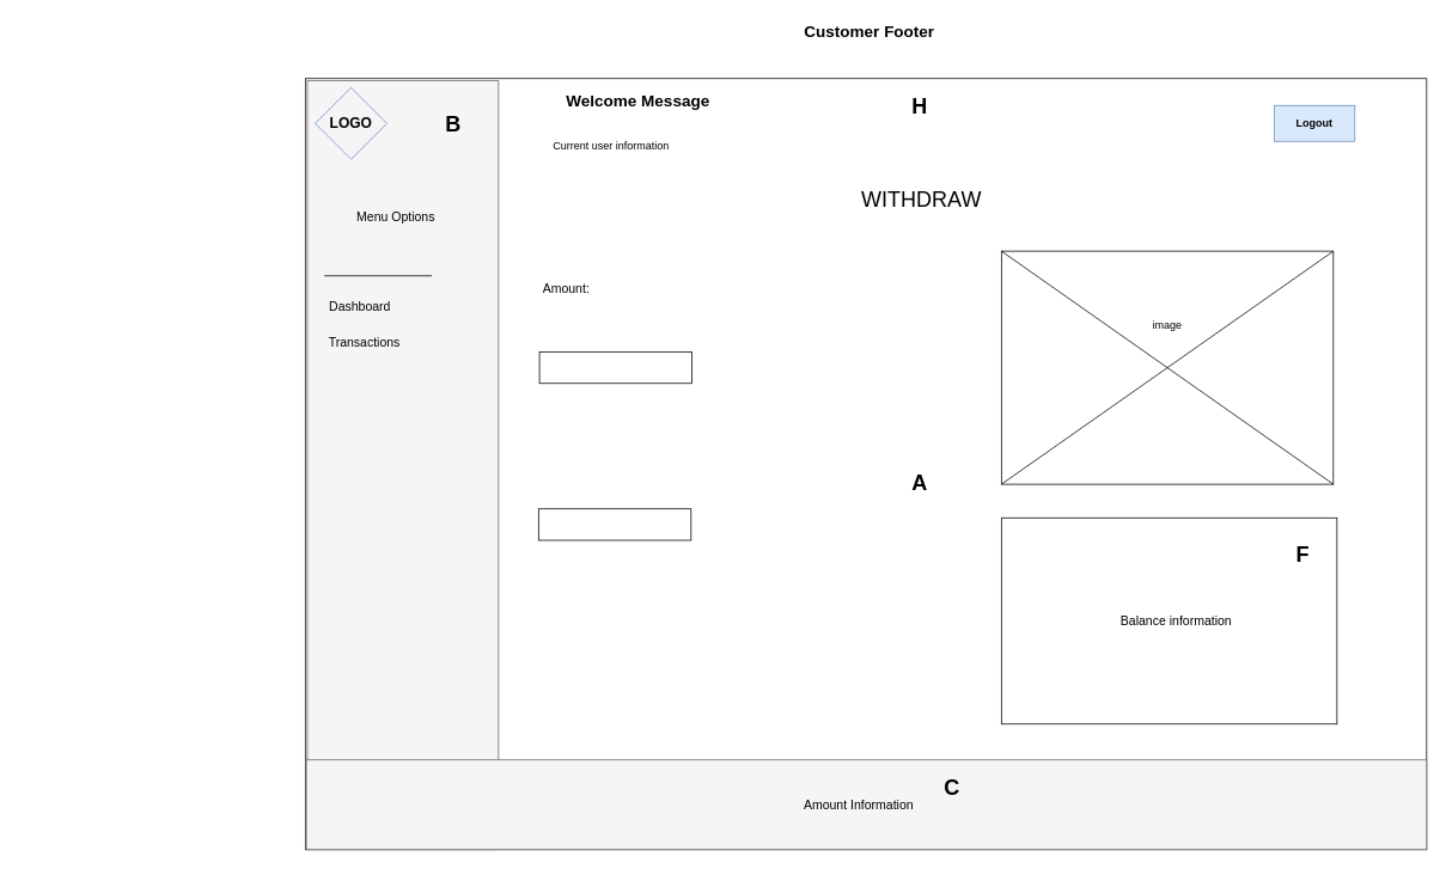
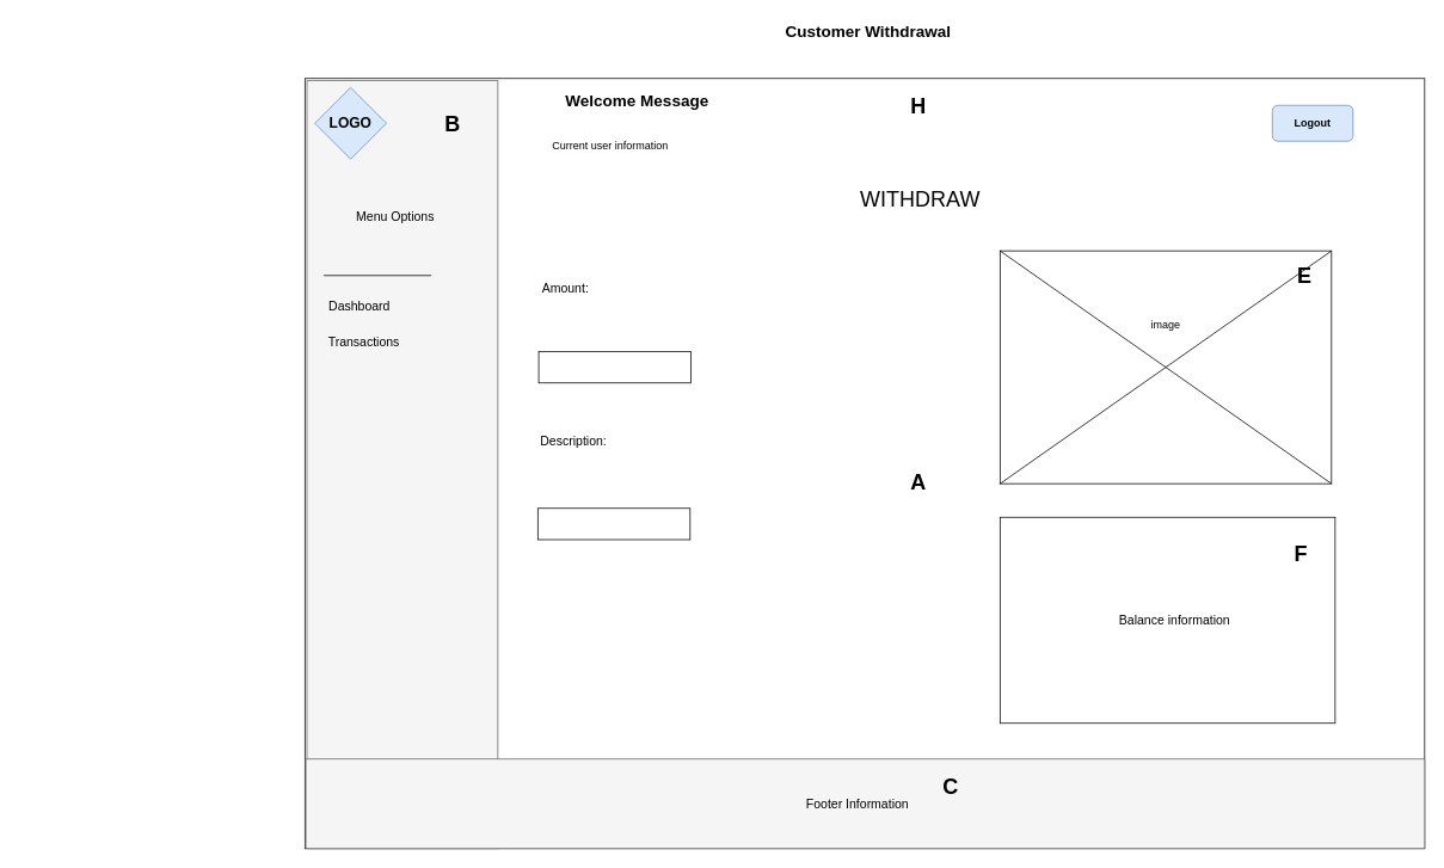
  <mxCell id="0" />
  <mxCell id="1" parent="0" />
- <mxCell id="2" value="&lt;font style=&quot;font-size: 18px;&quot;&gt;&lt;b&gt;Customer Footer&lt;/b&gt;&lt;/font&gt;" style="text;html=1;align=center;verticalAlign=middle;whiteSpace=wrap;rounded=0;" parent="1" vertex="1"><mxGeometry x="853.93" y="20" width="230" height="30" as="geometry" /></mxCell>
+ <mxCell id="2" value="&lt;font style=&quot;font-size: 18px;&quot;&gt;&lt;b&gt;Customer Withdrawal&lt;/b&gt;&lt;/font&gt;" style="text;html=1;align=center;verticalAlign=middle;whiteSpace=wrap;rounded=0;" parent="1" vertex="1"><mxGeometry x="853.93" y="20" width="230" height="30" as="geometry" /></mxCell>
  <mxCell id="3" value="" style="rounded=0;whiteSpace=wrap;html=1;" parent="1" vertex="1"><mxGeometry x="339.93" y="87" width="1250" height="860" as="geometry" /></mxCell>
  <mxCell id="4" value="" style="rounded=0;whiteSpace=wrap;html=1;fillColor=#f5f5f5;fontColor=#333333;strokeColor=#666666;rotation=-270;" parent="1" vertex="1"><mxGeometry x="20" y="411.69" width="857.5" height="213.13" as="geometry" /></mxCell>
- <mxCell id="5" value="&lt;font size=&quot;3&quot;&gt;&lt;b&gt;LOGO&lt;/b&gt;&lt;/font&gt;" style="rhombus;whiteSpace=wrap;html=1;fillColor=#f5f5f5;strokeColor=#6c8ebf;" parent="1" vertex="1"><mxGeometry x="350.93" y="97" width="80" height="80" as="geometry" /></mxCell>
- <mxCell id="6" value="&lt;b&gt;Logout&lt;/b&gt;" style="rounded=0;whiteSpace=wrap;html=1;fillColor=#dae8fc;strokeColor=#6c8ebf;" parent="1" vertex="1"><mxGeometry x="1419.93" y="117" width="90" height="40" as="geometry" /></mxCell>
+ <mxCell id="5" value="&lt;font size=&quot;3&quot;&gt;&lt;b&gt;LOGO&lt;/b&gt;&lt;/font&gt;" style="rhombus;whiteSpace=wrap;html=1;fillColor=#dae8fc;strokeColor=#6c8ebf;" parent="1" vertex="1"><mxGeometry x="350.93" y="97" width="80" height="80" as="geometry" /></mxCell>
+ <mxCell id="6" value="&lt;b&gt;Logout&lt;/b&gt;" style="whiteSpace=wrap;html=1;fillColor=#dae8fc;strokeColor=#6c8ebf;rounded=1;" parent="1" vertex="1"><mxGeometry x="1419.93" y="117" width="90" height="40" as="geometry" /></mxCell>
  <mxCell id="7" value="" style="rounded=0;whiteSpace=wrap;html=1;fillColor=#f5f5f5;fontColor=#f5f5f5;strokeColor=#666666;" parent="1" vertex="1"><mxGeometry x="340.93" y="847" width="1249" height="100" as="geometry" /></mxCell>
- <mxCell id="8" value="&lt;font style=&quot;font-size: 14px;&quot;&gt;Amount Information&lt;/font&gt;" style="text;html=1;align=center;verticalAlign=middle;whiteSpace=wrap;rounded=0;" parent="1" vertex="1"><mxGeometry x="893.93" y="882" width="126" height="30" as="geometry" /></mxCell>
+ <mxCell id="8" value="&lt;font style=&quot;font-size: 14px;&quot;&gt;Footer Information&lt;/font&gt;" style="text;html=1;align=center;verticalAlign=middle;whiteSpace=wrap;rounded=0;" parent="1" vertex="1"><mxGeometry x="893.93" y="882" width="126" height="30" as="geometry" /></mxCell>
  <mxCell id="9" value="&lt;b&gt;&lt;font style=&quot;font-size: 18px;&quot;&gt;Welcome Message&lt;/font&gt;&lt;/b&gt;" style="text;html=1;align=center;verticalAlign=middle;whiteSpace=wrap;rounded=0;" parent="1" vertex="1"><mxGeometry x="595.93" y="97" width="230" height="30" as="geometry" /></mxCell>
  <mxCell id="10" value="Current user information" style="text;html=1;align=center;verticalAlign=middle;whiteSpace=wrap;rounded=0;" parent="1" vertex="1"><mxGeometry x="600.93" y="147" width="160" height="30" as="geometry" /></mxCell>
  <mxCell id="11" value="&lt;font style=&quot;font-size: 14px;&quot;&gt;Menu Options&lt;/font&gt;" style="text;html=1;align=center;verticalAlign=middle;whiteSpace=wrap;rounded=0;" parent="1" vertex="1"><mxGeometry x="385.93" y="227" width="110" height="30" as="geometry" /></mxCell>
  <mxCell id="12" value="&lt;font style=&quot;font-size: 14px;&quot;&gt;Dashboard&lt;/font&gt;" style="text;html=1;align=center;verticalAlign=middle;whiteSpace=wrap;rounded=0;" parent="1" vertex="1"><mxGeometry x="345.93" y="327" width="110" height="30" as="geometry" /></mxCell>
  <mxCell id="13" value="&lt;font style=&quot;font-size: 14px;&quot;&gt;Transactions&lt;/font&gt;" style="text;html=1;align=center;verticalAlign=middle;whiteSpace=wrap;rounded=0;" parent="1" vertex="1"><mxGeometry x="350.93" y="367" width="110" height="30" as="geometry" /></mxCell>
  <mxCell id="14" style="edgeStyle=orthogonalEdgeStyle;rounded=0;orthogonalLoop=1;jettySize=auto;html=1;exitX=0.5;exitY=1;exitDx=0;exitDy=0;" parent="1" edge="1"><mxGeometry relative="1" as="geometry"><mxPoint x="385.93" y="457" as="sourcePoint" /><mxPoint x="385.93" y="457" as="targetPoint" /></mxGeometry></mxCell>
  <mxCell id="15" value="" style="endArrow=none;html=1;rounded=0;" parent="1" edge="1"><mxGeometry width="50" height="50" relative="1" as="geometry"><mxPoint x="480.93" y="307" as="sourcePoint" /><mxPoint x="360.93" y="307" as="targetPoint" /></mxGeometry></mxCell>
  <mxCell id="16" value="&lt;font style=&quot;font-size: 14px;&quot;&gt;Amount:&lt;/font&gt;" style="text;html=1;align=center;verticalAlign=middle;whiteSpace=wrap;rounded=0;" parent="1" vertex="1"><mxGeometry x="600.93" y="307" width="60" height="30" as="geometry" /></mxCell>
  <mxCell id="17" value="" style="rounded=0;whiteSpace=wrap;html=1;" parent="1" vertex="1"><mxGeometry x="600.93" y="392" width="170" height="35" as="geometry" /></mxCell>
+ <mxCell id="18" value="&lt;font style=&quot;font-size: 14px;&quot;&gt;Description:&lt;/font&gt;" style="text;html=1;align=center;verticalAlign=middle;whiteSpace=wrap;rounded=0;" parent="1" vertex="1"><mxGeometry x="609.93" y="477" width="60" height="30" as="geometry" /></mxCell>
  <mxCell id="19" value="" style="rounded=0;whiteSpace=wrap;html=1;" parent="1" vertex="1"><mxGeometry x="599.93" y="567" width="170" height="35" as="geometry" /></mxCell>
  <mxCell id="20" value="&lt;font style=&quot;font-size: 24px;&quot;&gt;WITHDRAW&lt;/font&gt;" style="text;html=1;align=center;verticalAlign=middle;whiteSpace=wrap;rounded=0;" parent="1" vertex="1"><mxGeometry x="996.93" y="207" width="60" height="30" as="geometry" /></mxCell>
  <mxCell id="21" value="" style="rounded=0;whiteSpace=wrap;html=1;" parent="1" vertex="1"><mxGeometry x="1115.93" y="279.5" width="370" height="260" as="geometry" /></mxCell>
  <mxCell id="22" value="" style="endArrow=none;html=1;rounded=0;entryX=1;entryY=0;entryDx=0;entryDy=0;exitX=0;exitY=1;exitDx=0;exitDy=0;" parent="1" source="21" target="21" edge="1"><mxGeometry width="50" height="50" relative="1" as="geometry"><mxPoint x="940.93" y="-533" as="sourcePoint" /><mxPoint x="990.93" y="-583" as="targetPoint" /></mxGeometry></mxCell>
  <mxCell id="23" value="" style="endArrow=none;html=1;rounded=0;entryX=1;entryY=1;entryDx=0;entryDy=0;exitX=0;exitY=0;exitDx=0;exitDy=0;" parent="1" source="21" target="21" edge="1"><mxGeometry width="50" height="50" relative="1" as="geometry"><mxPoint x="940.93" y="-533" as="sourcePoint" /><mxPoint x="990.93" y="-583" as="targetPoint" /></mxGeometry></mxCell>
  <mxCell id="24" value="image" style="text;html=1;align=center;verticalAlign=middle;whiteSpace=wrap;rounded=0;" parent="1" vertex="1"><mxGeometry x="1270.93" y="347" width="60" height="30" as="geometry" /></mxCell>
  <mxCell id="25" value="" style="rounded=0;whiteSpace=wrap;html=1;" parent="1" vertex="1"><mxGeometry x="1115.93" y="577" width="374.07" height="230" as="geometry" /></mxCell>
  <mxCell id="26" value="&lt;span style=&quot;font-size: 14px;&quot;&gt;Balance information&lt;/span&gt;" style="text;html=1;align=center;verticalAlign=middle;whiteSpace=wrap;rounded=0;" parent="1" vertex="1"><mxGeometry x="1220.93" y="677" width="180" height="30" as="geometry" /></mxCell>
  <mxCell id="27" value="&lt;h1 style=&quot;margin-top: 0px;&quot;&gt;A&lt;/h1&gt;" style="text;html=1;whiteSpace=wrap;overflow=hidden;rounded=0;align=center;" parent="1" vertex="1"><mxGeometry x="1009.93" y="517" width="30" height="40" as="geometry" /></mxCell>
  <mxCell id="28" value="&lt;h1 style=&quot;margin-top: 0px;&quot;&gt;B&lt;/h1&gt;" style="text;html=1;whiteSpace=wrap;overflow=hidden;rounded=0;align=center;" parent="1" vertex="1"><mxGeometry x="490" y="117" width="30" height="40" as="geometry" /></mxCell>
+ <mxCell id="29" value="&lt;h1 style=&quot;margin-top: 0px;&quot;&gt;E&lt;/h1&gt;" style="text;html=1;whiteSpace=wrap;overflow=hidden;rounded=0;align=center;" parent="1" vertex="1"><mxGeometry x="1440.93" y="287" width="30" height="40" as="geometry" /></mxCell>
  <mxCell id="30" value="&lt;h1 style=&quot;margin-top: 0px;&quot;&gt;F&lt;/h1&gt;" style="text;html=1;whiteSpace=wrap;overflow=hidden;rounded=0;align=center;" parent="1" vertex="1"><mxGeometry x="1437" y="597" width="30" height="40" as="geometry" /></mxCell>
  <mxCell id="31" value="&lt;h1 style=&quot;margin-top: 0px;&quot;&gt;H&lt;/h1&gt;" style="text;html=1;whiteSpace=wrap;overflow=hidden;rounded=0;align=center;" parent="1" vertex="1"><mxGeometry x="1009.93" y="97" width="30" height="40" as="geometry" /></mxCell>
  <mxCell id="32" value="&lt;h1 style=&quot;margin-top: 0px;&quot;&gt;C&lt;/h1&gt;" style="text;html=1;whiteSpace=wrap;overflow=hidden;rounded=0;align=center;" parent="1" vertex="1"><mxGeometry x="1045.93" y="857" width="30" height="40" as="geometry" /></mxCell>
